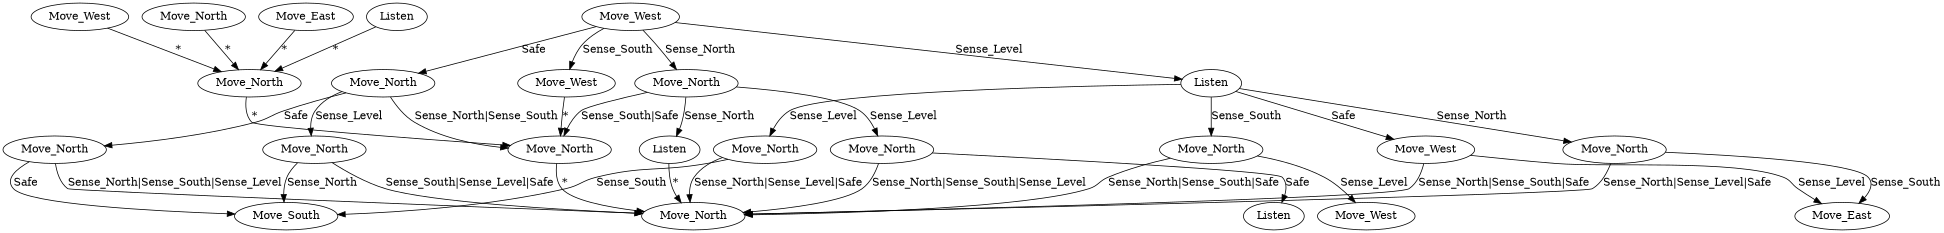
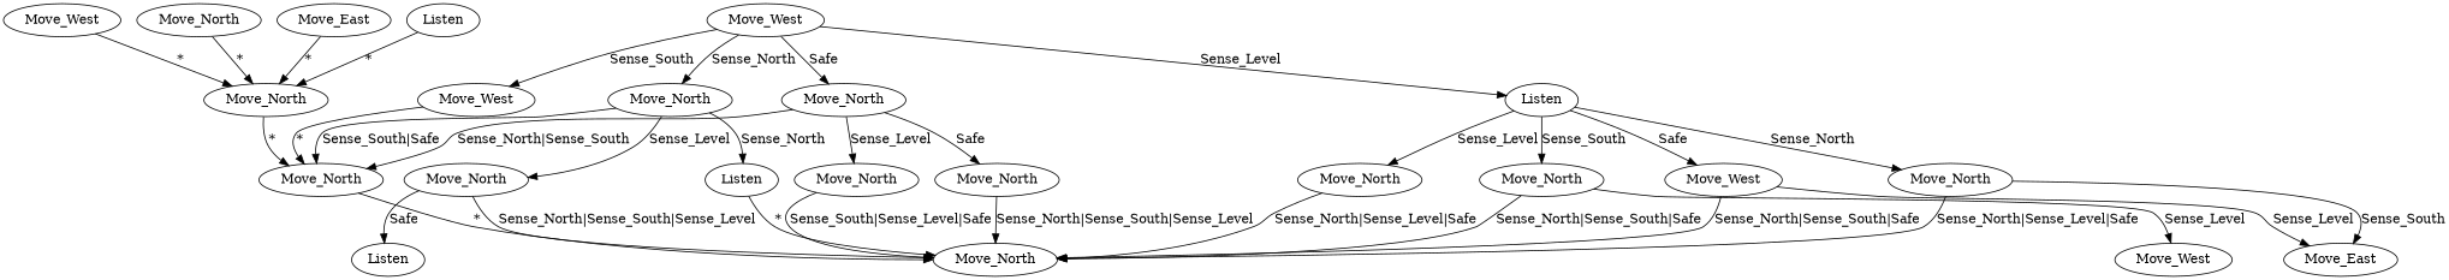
  digraph {
    n1 [label=Move_West]
    n2 [label=Move_North]
    n3 [label=Move_North]
    n4 [label=Move_East]
    n5 [label=Listen]
    n6 [label=Move_North]
    n7 [label=Listen]
    n8 [label=Move_North]
    n9 [label=Move_North]
    n10 [label=Move_North]
    n11 [label=Move_West]
    n12 [label=Move_North]
-   n13 [label=Move_South]
    n14 [label=Move_North]
    n15 [label=Move_North]
    n16 [label=Move_North]
    n17 [label=Listen]
    n18 [label=Move_North]
    n19 [label=Move_East]
    n20 [label=Move_West]
    n21 [label=Move_West]
    n22 [label=Move_North]
    n23 [label=Move_West]
    n24 [label=Listen]
    n1 -> n2 [label="*"]
    n2 -> n6 [label="*"]
    n3 -> n2 [label="*"]
    n4 -> n2 [label="*"]
    n5 -> n2 [label="*"]
    n6 -> n14 [label="*"]
    n7 -> n8 [label=Sense_North]
    n7 -> n9 [label=Sense_South]
    n7 -> n10 [label=Sense_Level]
    n7 -> n11 [label=Safe]
    n8 -> n14 [label="Sense_North|Sense_Level|Safe"]
    n8 -> n19 [label=Sense_South]
    n9 -> n14 [label="Sense_North|Sense_South|Safe"]
    n9 -> n20 [label=Sense_Level]
-   n10 -> n13 [label=Sense_South]
    n10 -> n14 [label="Sense_North|Sense_Level|Safe"]
    n11 -> n14 [label="Sense_North|Sense_South|Safe"]
    n11 -> n19 [label=Sense_Level]
-   n12 -> n13 [label=Sense_North]
    n12 -> n14 [label="Sense_South|Sense_Level|Safe"]
-   n15 -> n13 [label=Safe]
    n15 -> n14 [label="Sense_North|Sense_South|Sense_Level"]
    n16 -> n6 [label="Sense_South|Safe"]
    n16 -> n17 [label=Sense_North]
    n16 -> n18 [label=Sense_Level]
    n17 -> n14 [label="*"]
    n18 -> n14 [label="Sense_North|Sense_South|Sense_Level"]
    n18 -> n24 [label=Safe]
    n21 -> n7 [label=Sense_Level]
    n21 -> n16 [label=Sense_North]
    n21 -> n22 [label=Safe]
    n21 -> n23 [label=Sense_South]
    n22 -> n6 [label="Sense_North|Sense_South"]
    n22 -> n12 [label=Sense_Level]
    n22 -> n15 [label=Safe]
    n23 -> n6 [label="*"]
  }
